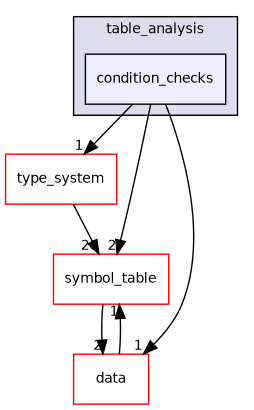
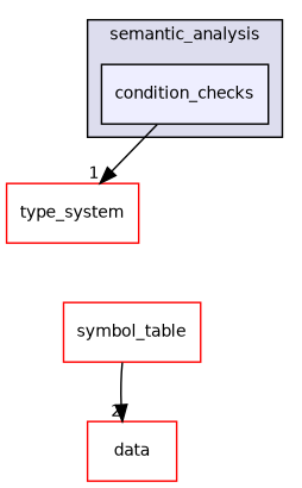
  digraph {
    compound=true
    node [fillcolor=white fontname=Helvetica fontsize=10 shape=box style=filled color=red]
    edge [headlabel=1 labeldistance=1.5 labelfontname=Helvetica labelfontsize=10]
    n1 [fillcolor="#eeeeff" label=condition_checks pencolor=black color=""]
    n2 [label=type_system]
    n3 [label=data fillcolor="" style=""]
    n4 [label=symbol_table]
    subgraph cluster_1 {
      bgcolor="#ddddee"
      fontname=Helvetica
      fontsize=10
-     label=table_analysis
+     label=semantic_analysis
      pencolor=black
      n1
    }
    n1 -> n2
-   n1 -> n3
-   n1 -> n4 [headlabel=2]
-   n2 -> n4 [headlabel=26]
-   n3 -> n4
    n4 -> n3 [headlabel=2]
  }
